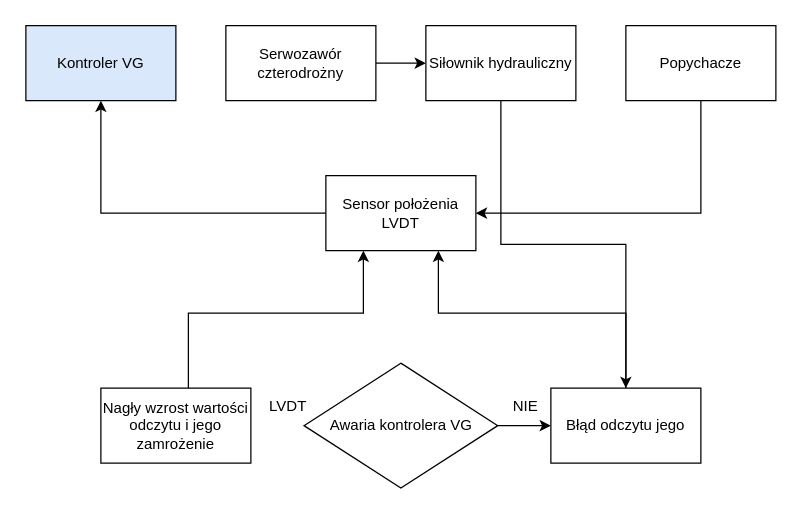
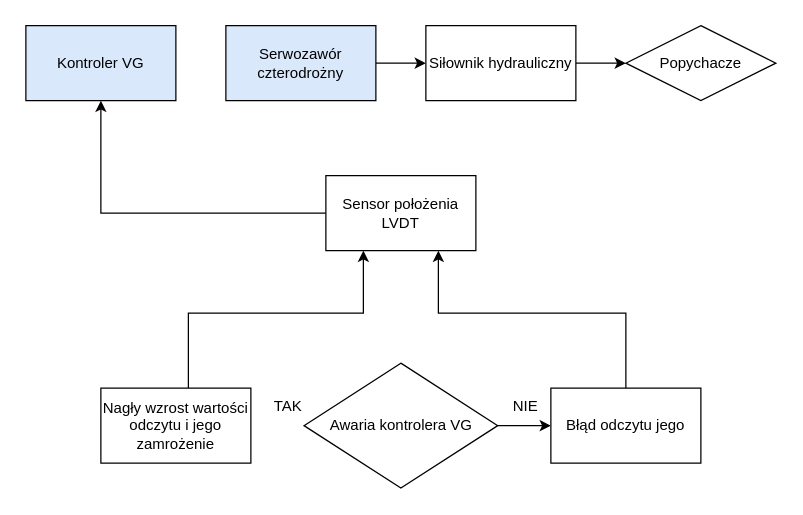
  <mxCell id="0" />
  <mxCell id="1" parent="0" />
  <mxCell id="2" value="" style="edgeStyle=orthogonalEdgeStyle;rounded=0;orthogonalLoop=1;jettySize=auto;html=1;" parent="1" source="3" target="5" edge="1"><mxGeometry relative="1" as="geometry" /></mxCell>
  <mxCell id="3" value="Awaria kontrolera VG" style="rhombus;whiteSpace=wrap;html=1;" parent="1" vertex="1"><mxGeometry x="242.5" y="290" width="155" height="100" as="geometry" /></mxCell>
  <mxCell id="4" style="edgeStyle=orthogonalEdgeStyle;rounded=0;orthogonalLoop=1;jettySize=auto;html=1;entryX=0.75;entryY=1;entryDx=0;entryDy=0;" parent="1" source="5" edge="1"><mxGeometry relative="1" as="geometry"><Array as="points"><mxPoint x="500" y="250" /><mxPoint x="350" y="250" /></Array><mxPoint x="350" y="200" as="targetPoint" /></mxGeometry></mxCell>
  <mxCell id="5" value="Błąd odczytu jego" style="rounded=0;whiteSpace=wrap;html=1;" parent="1" vertex="1"><mxGeometry x="440" y="310" width="120" height="60" as="geometry" /></mxCell>
  <mxCell id="6" style="edgeStyle=orthogonalEdgeStyle;rounded=0;orthogonalLoop=1;jettySize=auto;html=1;entryX=0.25;entryY=1;entryDx=0;entryDy=0;" parent="1" source="7" edge="1"><mxGeometry relative="1" as="geometry"><Array as="points"><mxPoint x="150" y="250" /><mxPoint x="290" y="250" /></Array><mxPoint x="290" y="200" as="targetPoint" /></mxGeometry></mxCell>
  <mxCell id="7" value="Nagły wzrost wartości odczytu i jego zamrożenie" style="rounded=0;whiteSpace=wrap;html=1;" parent="1" vertex="1"><mxGeometry x="80" y="310" width="120" height="60" as="geometry" /></mxCell>
- <mxCell id="8" value="LVDT" style="text;html=1;strokeColor=none;fillColor=none;align=center;verticalAlign=middle;whiteSpace=wrap;rounded=0;" parent="1" vertex="1"><mxGeometry x="200" y="310" width="60" height="30" as="geometry" /></mxCell>
+ <mxCell id="8" value="TAK" style="text;html=1;strokeColor=none;fillColor=none;align=center;verticalAlign=middle;whiteSpace=wrap;rounded=0;" parent="1" vertex="1"><mxGeometry x="200" y="310" width="60" height="30" as="geometry" /></mxCell>
  <mxCell id="9" value="NIE" style="text;html=1;strokeColor=none;fillColor=none;align=center;verticalAlign=middle;whiteSpace=wrap;rounded=0;" parent="1" vertex="1"><mxGeometry x="390" y="310" width="60" height="30" as="geometry" /></mxCell>
  <mxCell id="10" value="Kontroler VG" style="rounded=0;whiteSpace=wrap;html=1;fillColor=#dae8fc;" vertex="1" parent="1"><mxGeometry x="20" y="20" width="120" height="60" as="geometry" /></mxCell>
  <mxCell id="11" value="" style="edgeStyle=orthogonalEdgeStyle;rounded=0;orthogonalLoop=1;jettySize=auto;html=1;" edge="1" parent="1" source="12" target="14"><mxGeometry relative="1" as="geometry" /></mxCell>
- <mxCell id="12" value="Serwozawór czterodrożny" style="rounded=0;whiteSpace=wrap;html=1;" vertex="1" parent="1"><mxGeometry x="180" y="20" width="120" height="60" as="geometry" /></mxCell>
- <mxCell id="13" value="" style="edgeStyle=orthogonalEdgeStyle;rounded=0;orthogonalLoop=1;jettySize=auto;html=1;" edge="1" parent="1" source="14" target="5"><mxGeometry relative="1" as="geometry" /></mxCell>
+ <mxCell id="12" value="Serwozawór czterodrożny" style="rounded=0;whiteSpace=wrap;html=1;fillColor=#dae8fc;" vertex="1" parent="1"><mxGeometry x="180" y="20" width="120" height="60" as="geometry" /></mxCell>
+ <mxCell id="13" value="" style="edgeStyle=orthogonalEdgeStyle;rounded=0;orthogonalLoop=1;jettySize=auto;html=1;" edge="1" parent="1" source="14" target="16"><mxGeometry relative="1" as="geometry" /></mxCell>
  <mxCell id="14" value="Siłownik hydrauliczny" style="rounded=0;whiteSpace=wrap;html=1;" vertex="1" parent="1"><mxGeometry x="340" y="20" width="120" height="60" as="geometry" /></mxCell>
- <mxCell id="15" style="edgeStyle=orthogonalEdgeStyle;rounded=0;orthogonalLoop=1;jettySize=auto;html=1;entryX=1;entryY=0.5;entryDx=0;entryDy=0;" edge="1" parent="1" source="16" target="18"><mxGeometry relative="1" as="geometry"><Array as="points"><mxPoint x="560" y="170" /></Array></mxGeometry></mxCell>
- <mxCell id="16" value="Popychacze" style="rounded=0;whiteSpace=wrap;html=1;" vertex="1" parent="1"><mxGeometry x="500" y="20" width="120" height="60" as="geometry" /></mxCell>
+ <mxCell id="16" value="Popychacze" style="rhombus;whiteSpace=wrap;html=1;" vertex="1" parent="1"><mxGeometry x="500" y="20" width="120" height="60" as="geometry" /></mxCell>
  <mxCell id="17" style="edgeStyle=orthogonalEdgeStyle;rounded=0;orthogonalLoop=1;jettySize=auto;html=1;entryX=0.5;entryY=1;entryDx=0;entryDy=0;" edge="1" parent="1" source="18" target="10"><mxGeometry relative="1" as="geometry" /></mxCell>
  <mxCell id="18" value="Sensor położenia LVDT" style="rounded=0;whiteSpace=wrap;html=1;" vertex="1" parent="1"><mxGeometry x="260" y="140" width="120" height="60" as="geometry" /></mxCell>
